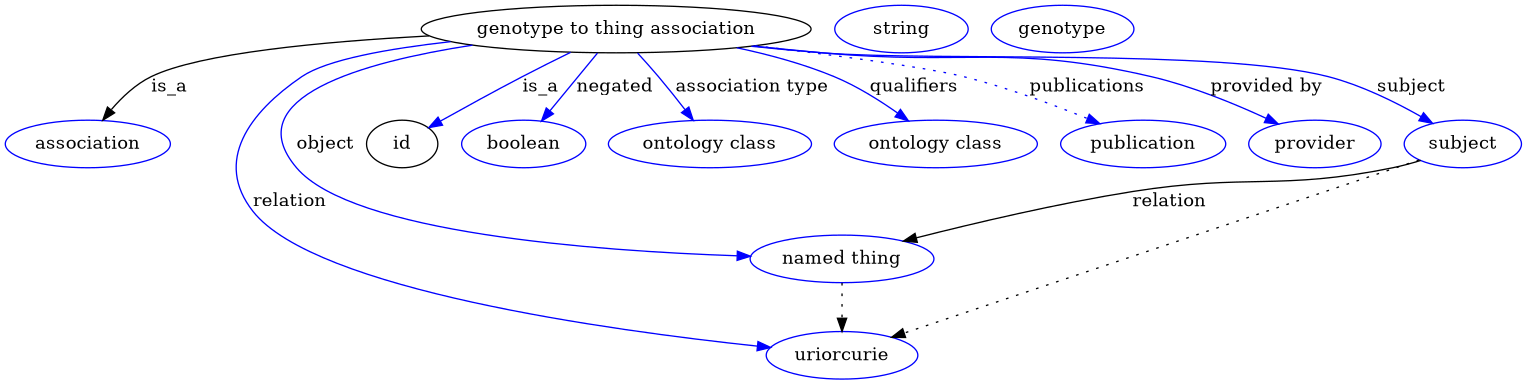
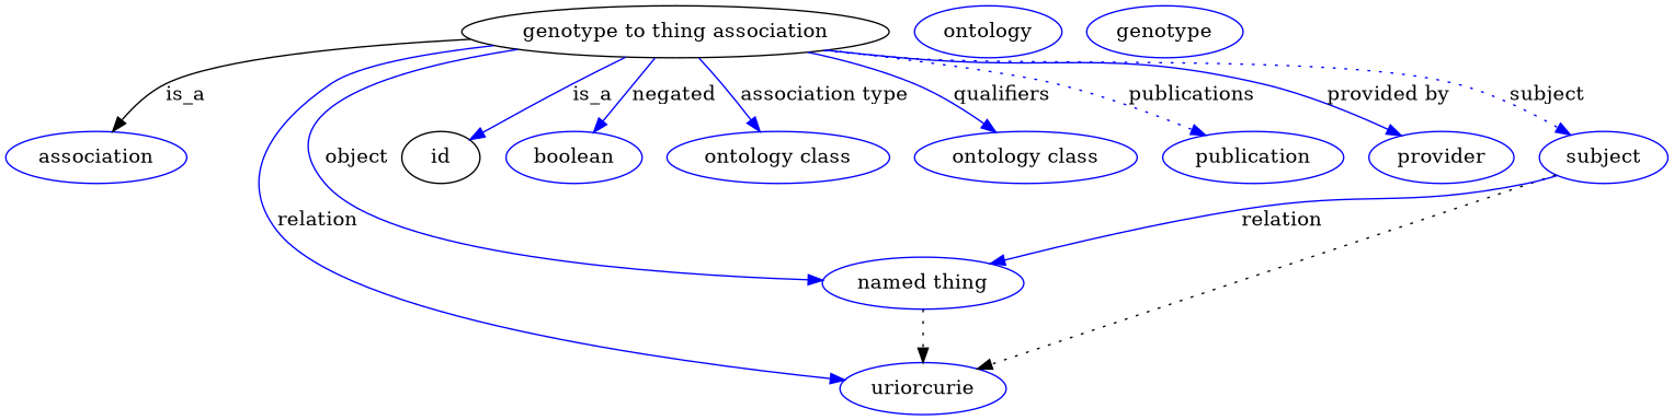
  digraph {
    node [color=blue]
    edge [color=blue style=solid]
    n1 [height=0.5 label="genotype to thing association" width=3.1775 color=""]
    association [height=0.5 width=1.3902]
    n3 [height=0.5 label=uriorcurie width=1.2638]
    n4 [height=0.5 label="named thing" width=1.5346]
    id [height=0.5 width=0.75 color=""]
    n6 [height=0.5 label=boolean width=1.0652]
    n7 [height=0.5 label="ontology class" width=1.7151]
    n8 [height=0.5 label="ontology class" width=1.7151]
    n9 [height=0.5 label=publication width=1.3902]
    n10 [height=0.5 label=provider width=1.1193]
    subject [height=0.5 width=0.99297]
-   n12 [height=0.5 label=string width=0.84854]
+   n12 [height=0.5 label=ontology width=0.84854]
    n13 [height=0.5 label=genotype width=1.1916]
    n1 -> association [label=is_a color="" style=""]
    n1 -> n3 [label=relation]
    n1 -> n4 [label=object]
    n1 -> id [label=is_a]
    n1 -> n6 [label=negated]
    n1 -> n7 [label="association type"]
    n1 -> n8 [label=qualifiers]
    n1 -> n9 [label=publications style=dotted]
    n1 -> n10 [label="provided by"]
-   n1 -> subject [label=subject]
+   n1 -> subject [label=subject style=dotted]
    n4 -> n3 [style=dotted color=""]
    subject -> n3 [style=dotted color=""]
-   subject -> n4 [label=relation color="" style=""]
+   subject -> n4 [label=relation style=""]
  }
